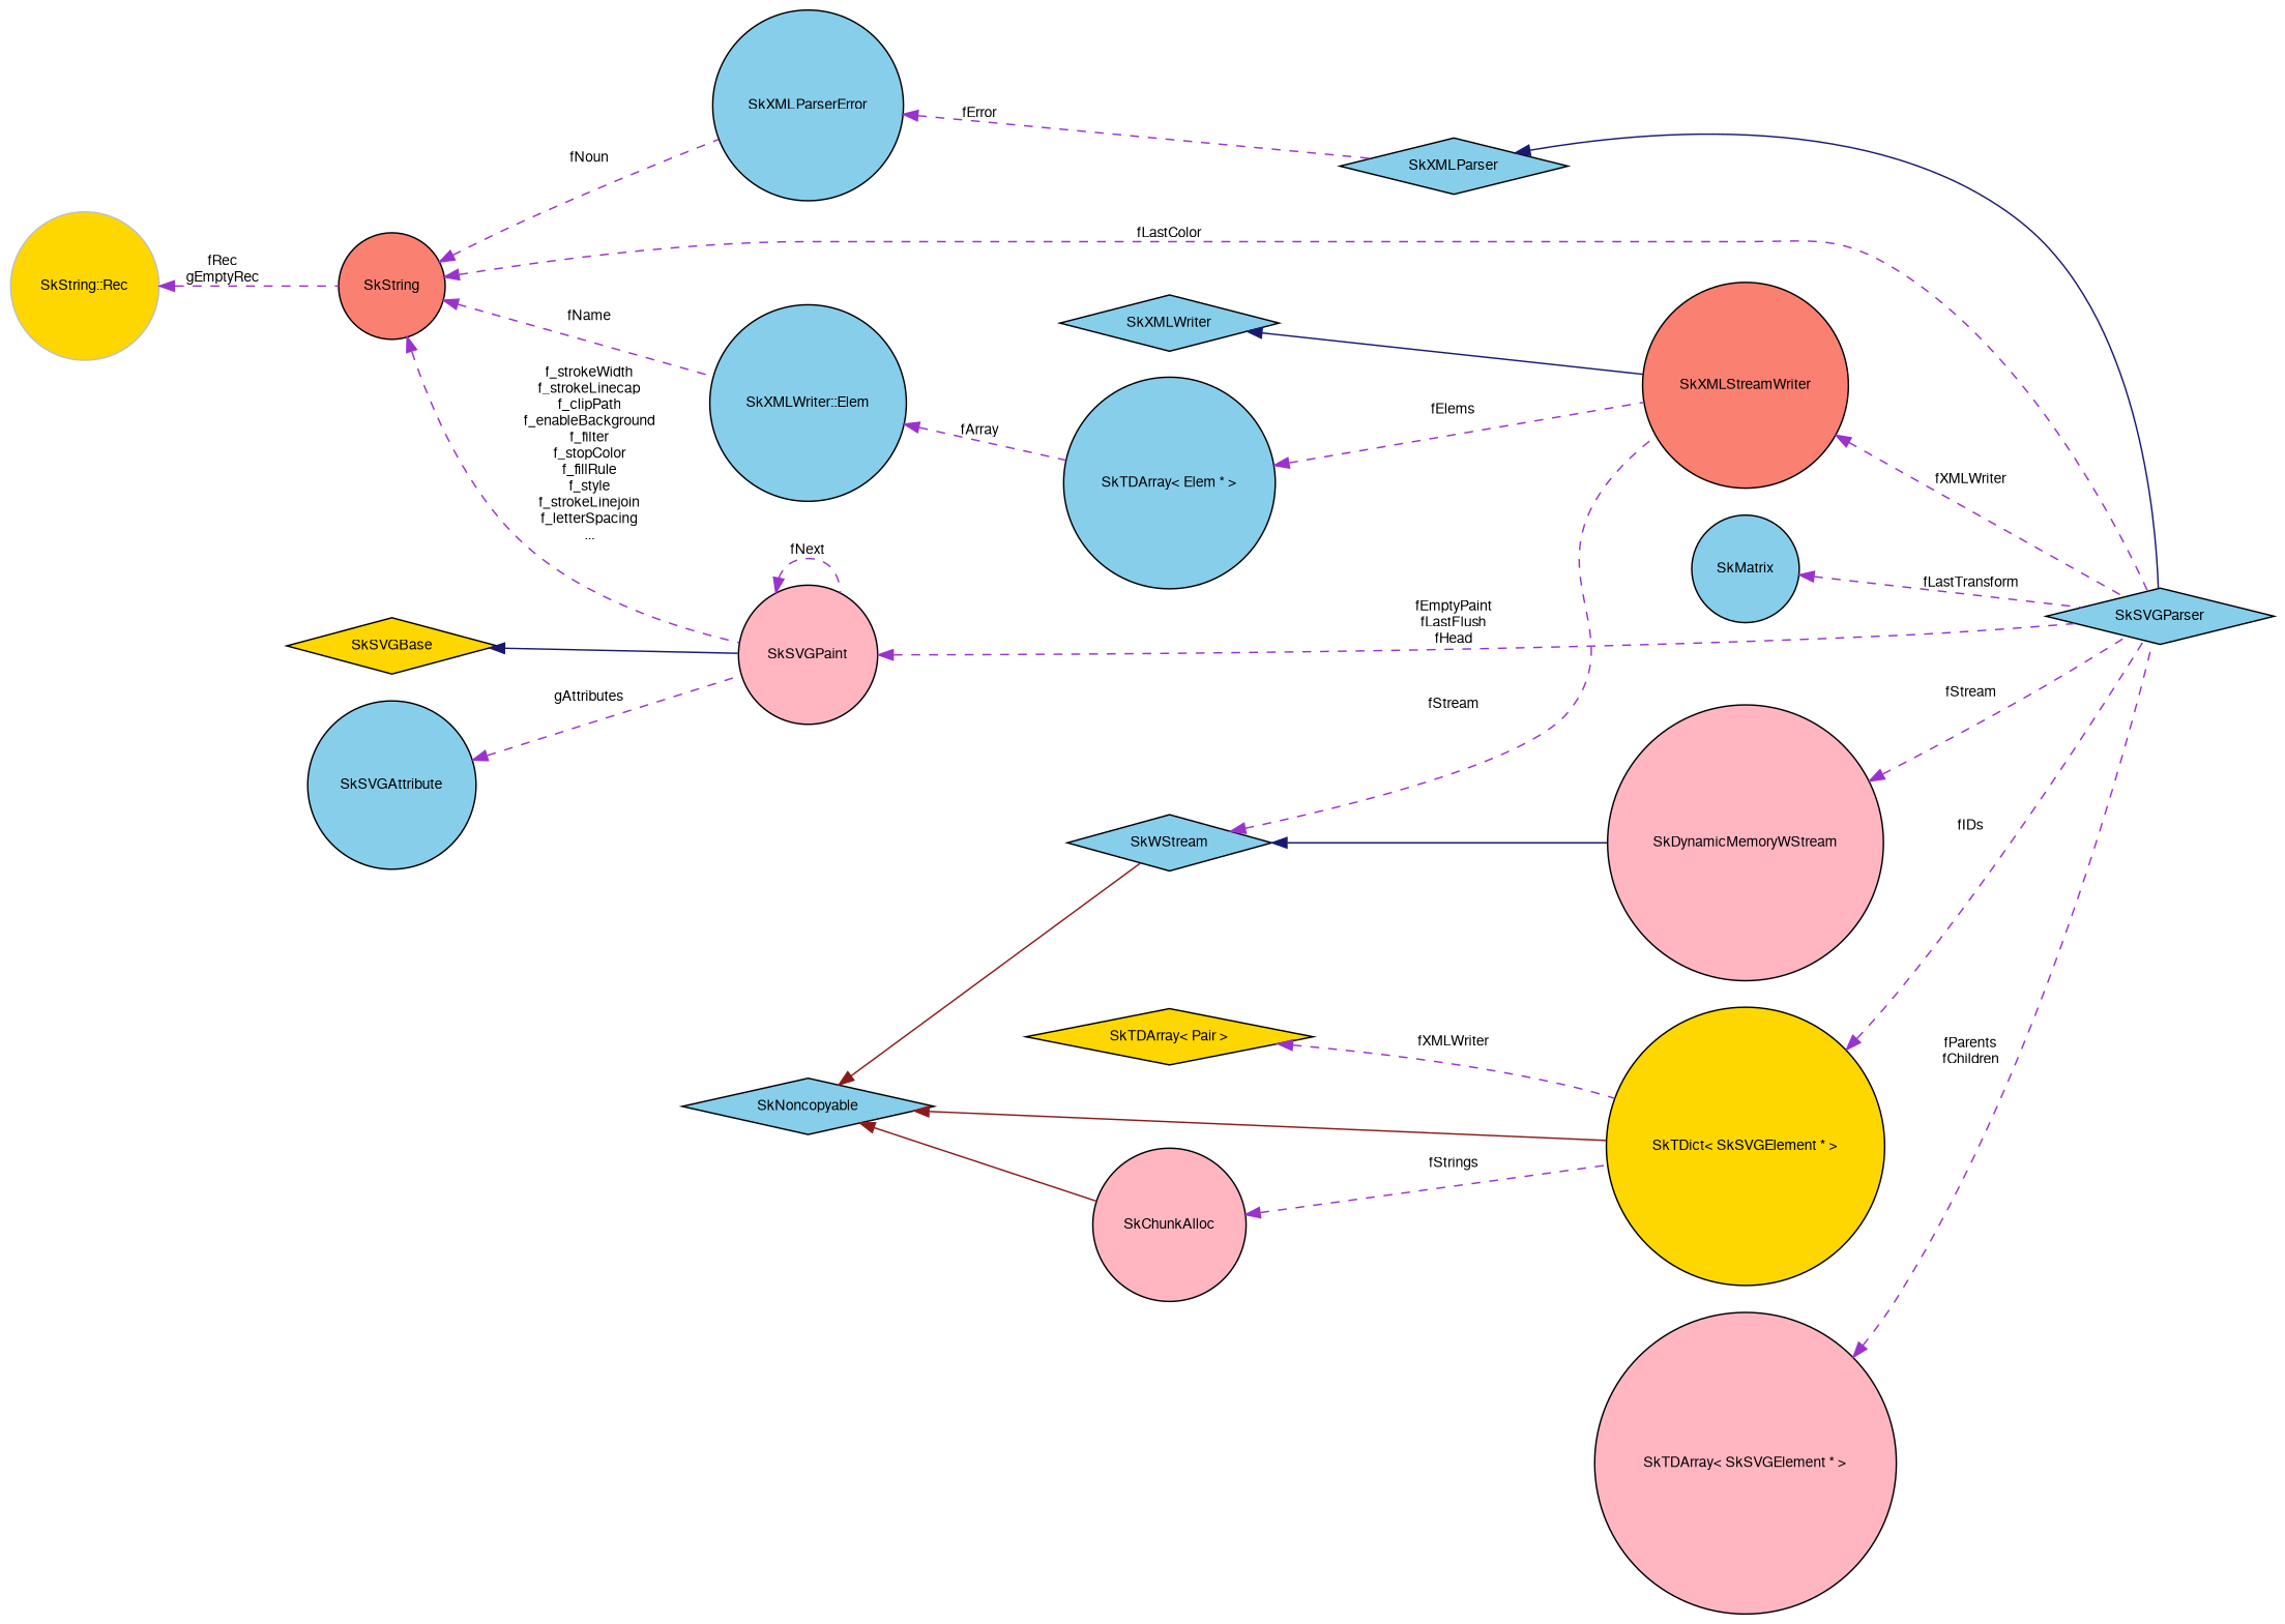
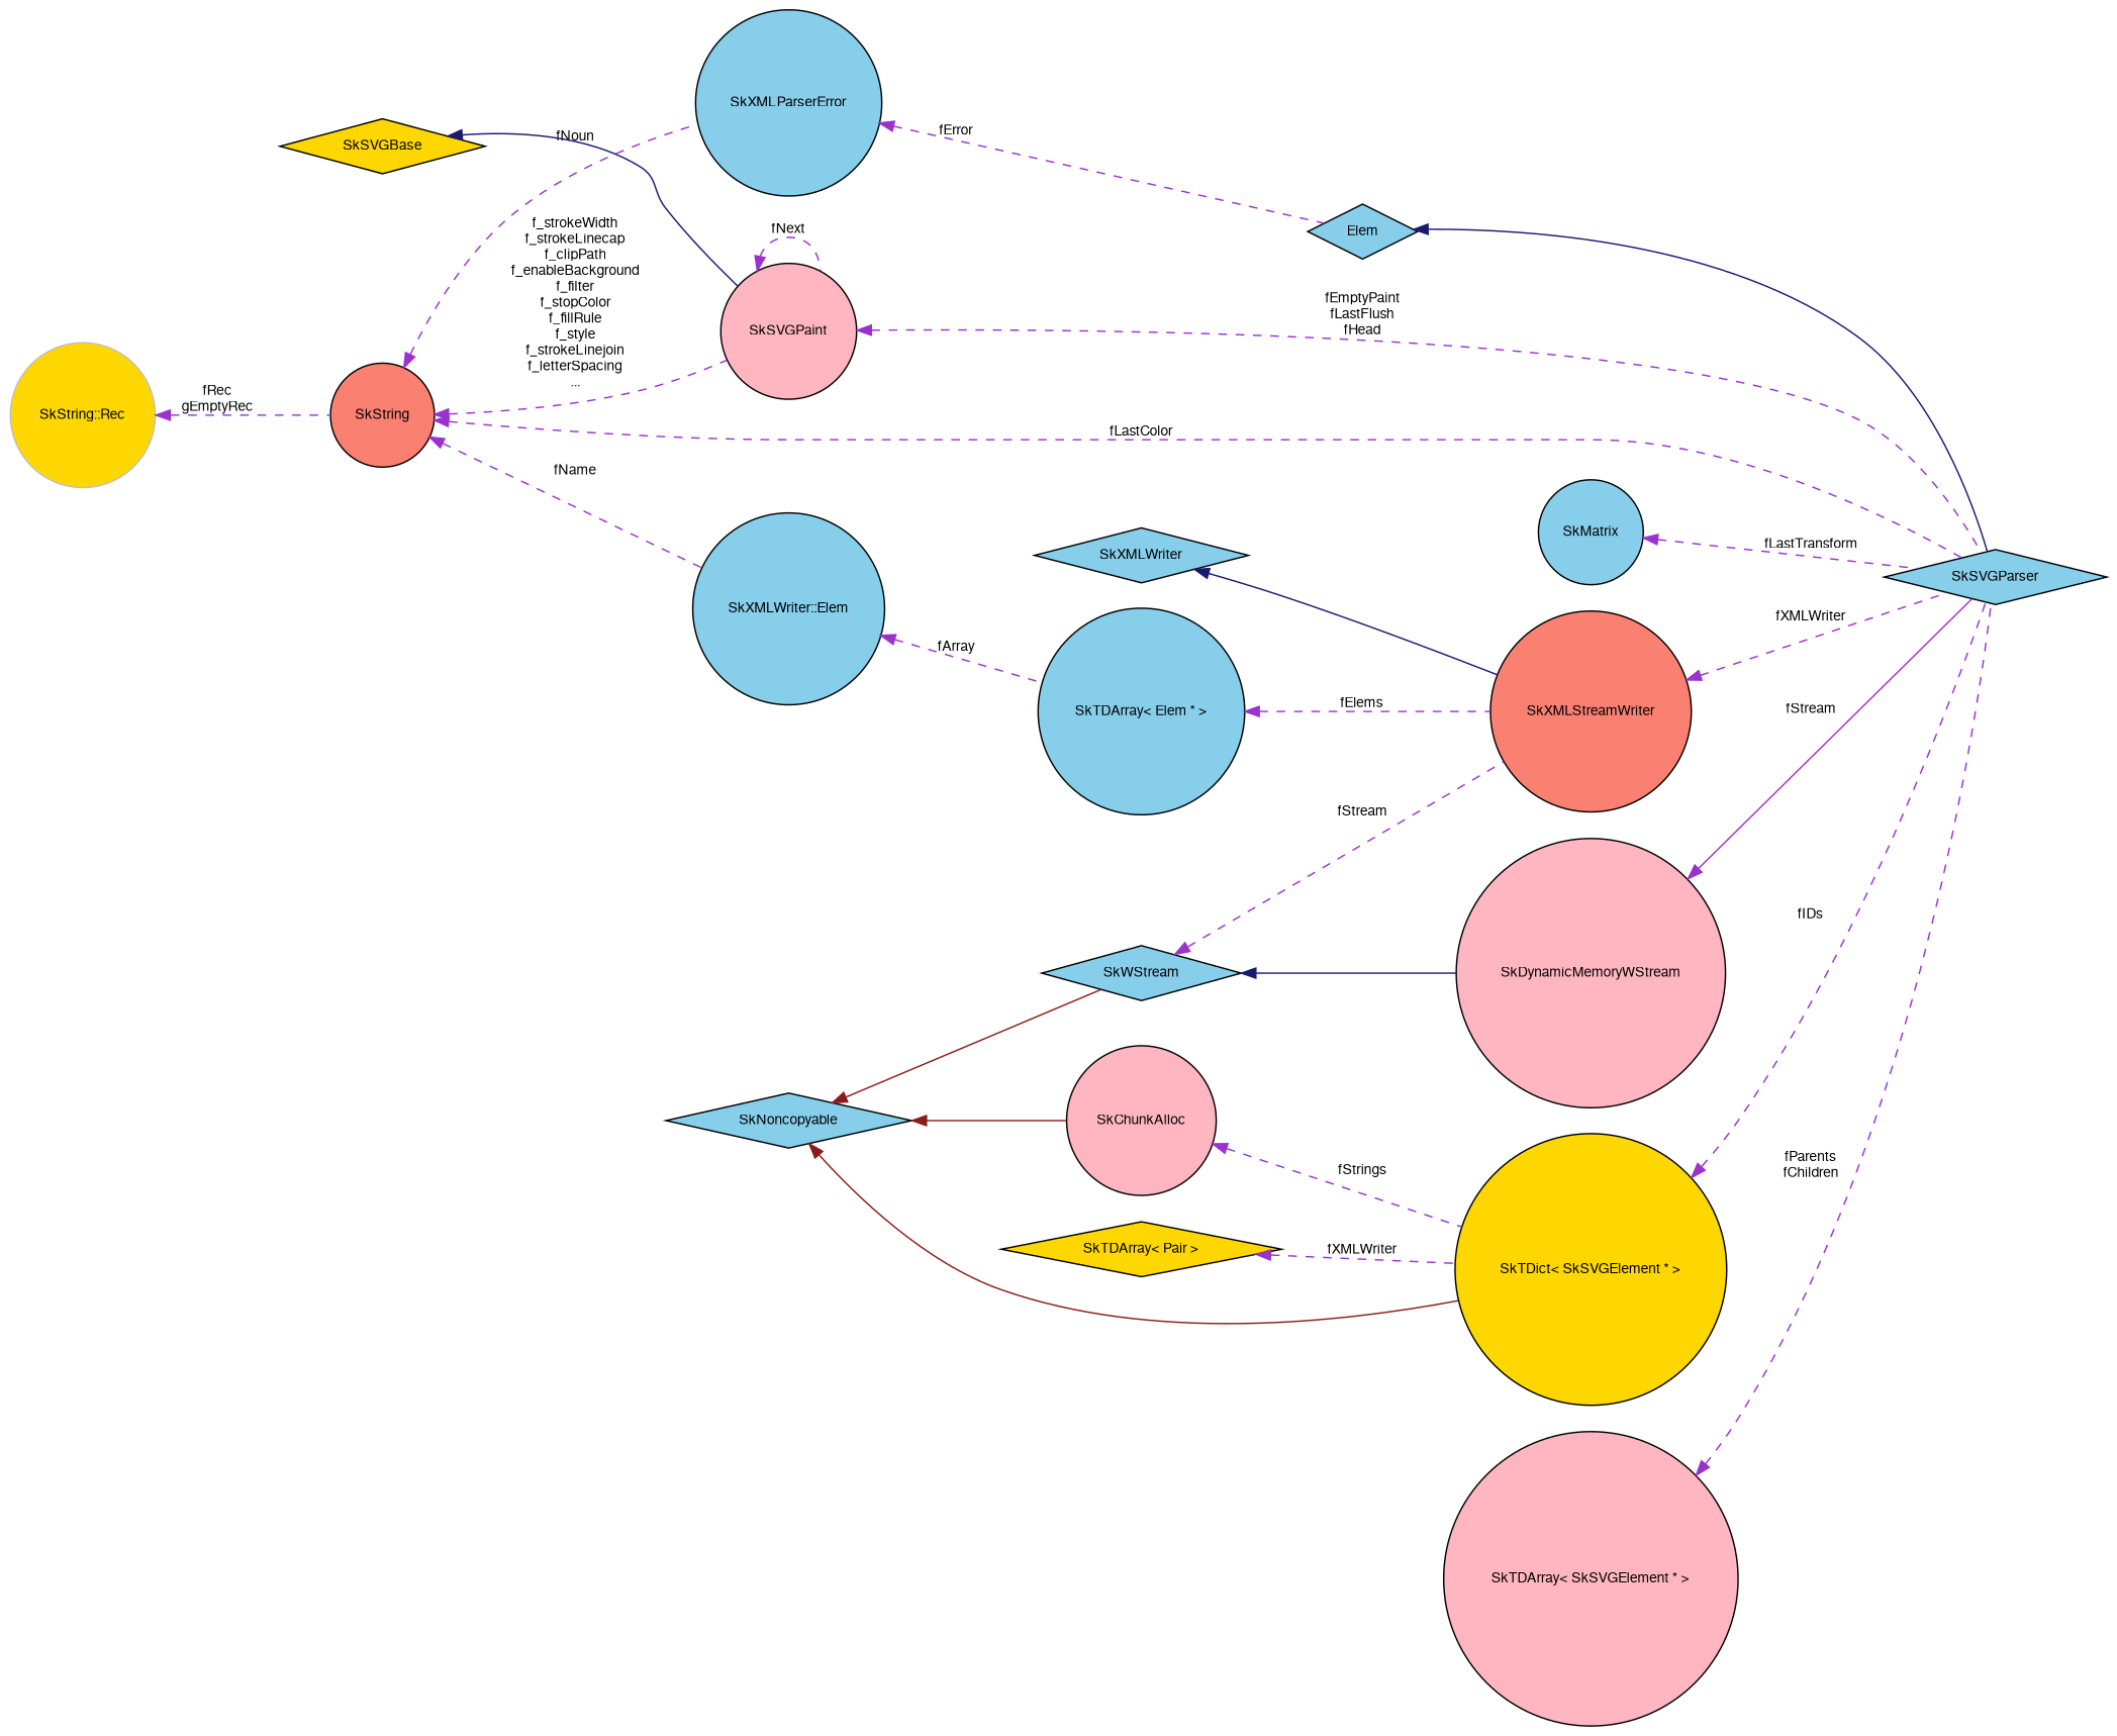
  digraph {
    rankdir=LR
    node [color=black fillcolor=skyblue fontname=FreeSans fontsize=10 shape=circle style=filled]
    edge [color=darkorchid3 dir=back fontname=FreeSans fontsize=10 labelfontname=FreeSans labelfontsize=10 style=dashed]
    n1 [fontcolor=black height=0.2 label=SkSVGParser shape=diamond width=0.4]
-   n2 [height=0.2 label=SkXMLParser shape=diamond width=0.4]
+   n2 [height=0.2 label=Elem shape=diamond width=0.4]
    n3 [height=0.2 label=SkXMLParserError width=0.4]
    n4 [fillcolor=salmon height=0.2 label=SkString width=0.4]
    n5 [height=0.2 label="SkXMLWriter::Elem" width=0.4]
    n6 [fillcolor=lightpink height=0.2 label=SkSVGPaint width=0.4]
    n7 [height=0.2 label="SkTDArray\< Elem * \>" width=0.4]
    n8 [color=grey75 fillcolor=gold height=0.2 label="SkString::Rec" width=0.4]
    n9 [height=0.2 label=SkMatrix width=0.4]
    n10 [fillcolor=salmon height=0.2 label=SkXMLStreamWriter width=0.4]
    n11 [height=0.2 label=SkXMLWriter shape=diamond width=0.4]
    n12 [height=0.2 label=SkWStream shape=diamond width=0.4]
    n13 [fillcolor=lightpink height=0.2 label=SkDynamicMemoryWStream width=0.4]
    n14 [height=0.2 label=SkNoncopyable shape=diamond width=0.4]
    n15 [fillcolor=gold height=0.2 label="SkTDict\< SkSVGElement * \>" width=0.4]
    n16 [fillcolor=lightpink height=0.2 label=SkChunkAlloc width=0.4]
    n17 [fillcolor=gold height=0.2 label="SkTDArray\< Pair \>" shape=diamond width=0.4]
    n18 [fillcolor=gold height=0.2 label=SkSVGBase shape=diamond width=0.4]
-   n19 [height=0.2 label=SkSVGAttribute width=0.4]
    n20 [fillcolor=lightpink height=0.2 label="SkTDArray\< SkSVGElement * \>" width=0.4]
    n2 -> n1 [color=midnightblue style=solid]
    n3 -> n2 [label=fError]
    n4 -> n1 [label=fLastColor]
    n4 -> n3 [label=fNoun]
    n4 -> n5 [label=fName]
    n4 -> n6 [label="f_strokeWidth\nf_strokeLinecap\nf_clipPath\nf_enableBackground\nf_filter\nf_stopColor\nf_fillRule\nf_style\nf_strokeLinejoin\nf_letterSpacing\n..."]
    n5 -> n7 [label=fArray]
    n6 -> n1 [label="fEmptyPaint\nfLastFlush\nfHead"]
    n6 -> n6 [label=fNext]
    n7 -> n10 [label=fElems]
    n8 -> n4 [label="fRec\ngEmptyRec"]
    n9 -> n1 [label=fLastTransform]
    n10 -> n1 [label=fXMLWriter]
    n11 -> n10 [color=midnightblue style=solid]
    n12 -> n10 [label=fStream]
    n12 -> n13 [color=midnightblue style=solid]
-   n13 -> n1 [label=fStream]
+   n13 -> n1 [label=fStream style=solid]
    n14 -> n12 [color=firebrick4 style=solid]
    n14 -> n15 [color=firebrick4 style=solid]
    n14 -> n16 [color=firebrick4 style=solid]
    n15 -> n1 [label=fIDs]
    n16 -> n15 [label=fStrings]
    n17 -> n15 [label=fXMLWriter]
    n18 -> n6 [color=midnightblue style=solid]
-   n19 -> n6 [label=gAttributes]
    n20 -> n1 [label="fParents\nfChildren"]
  }
